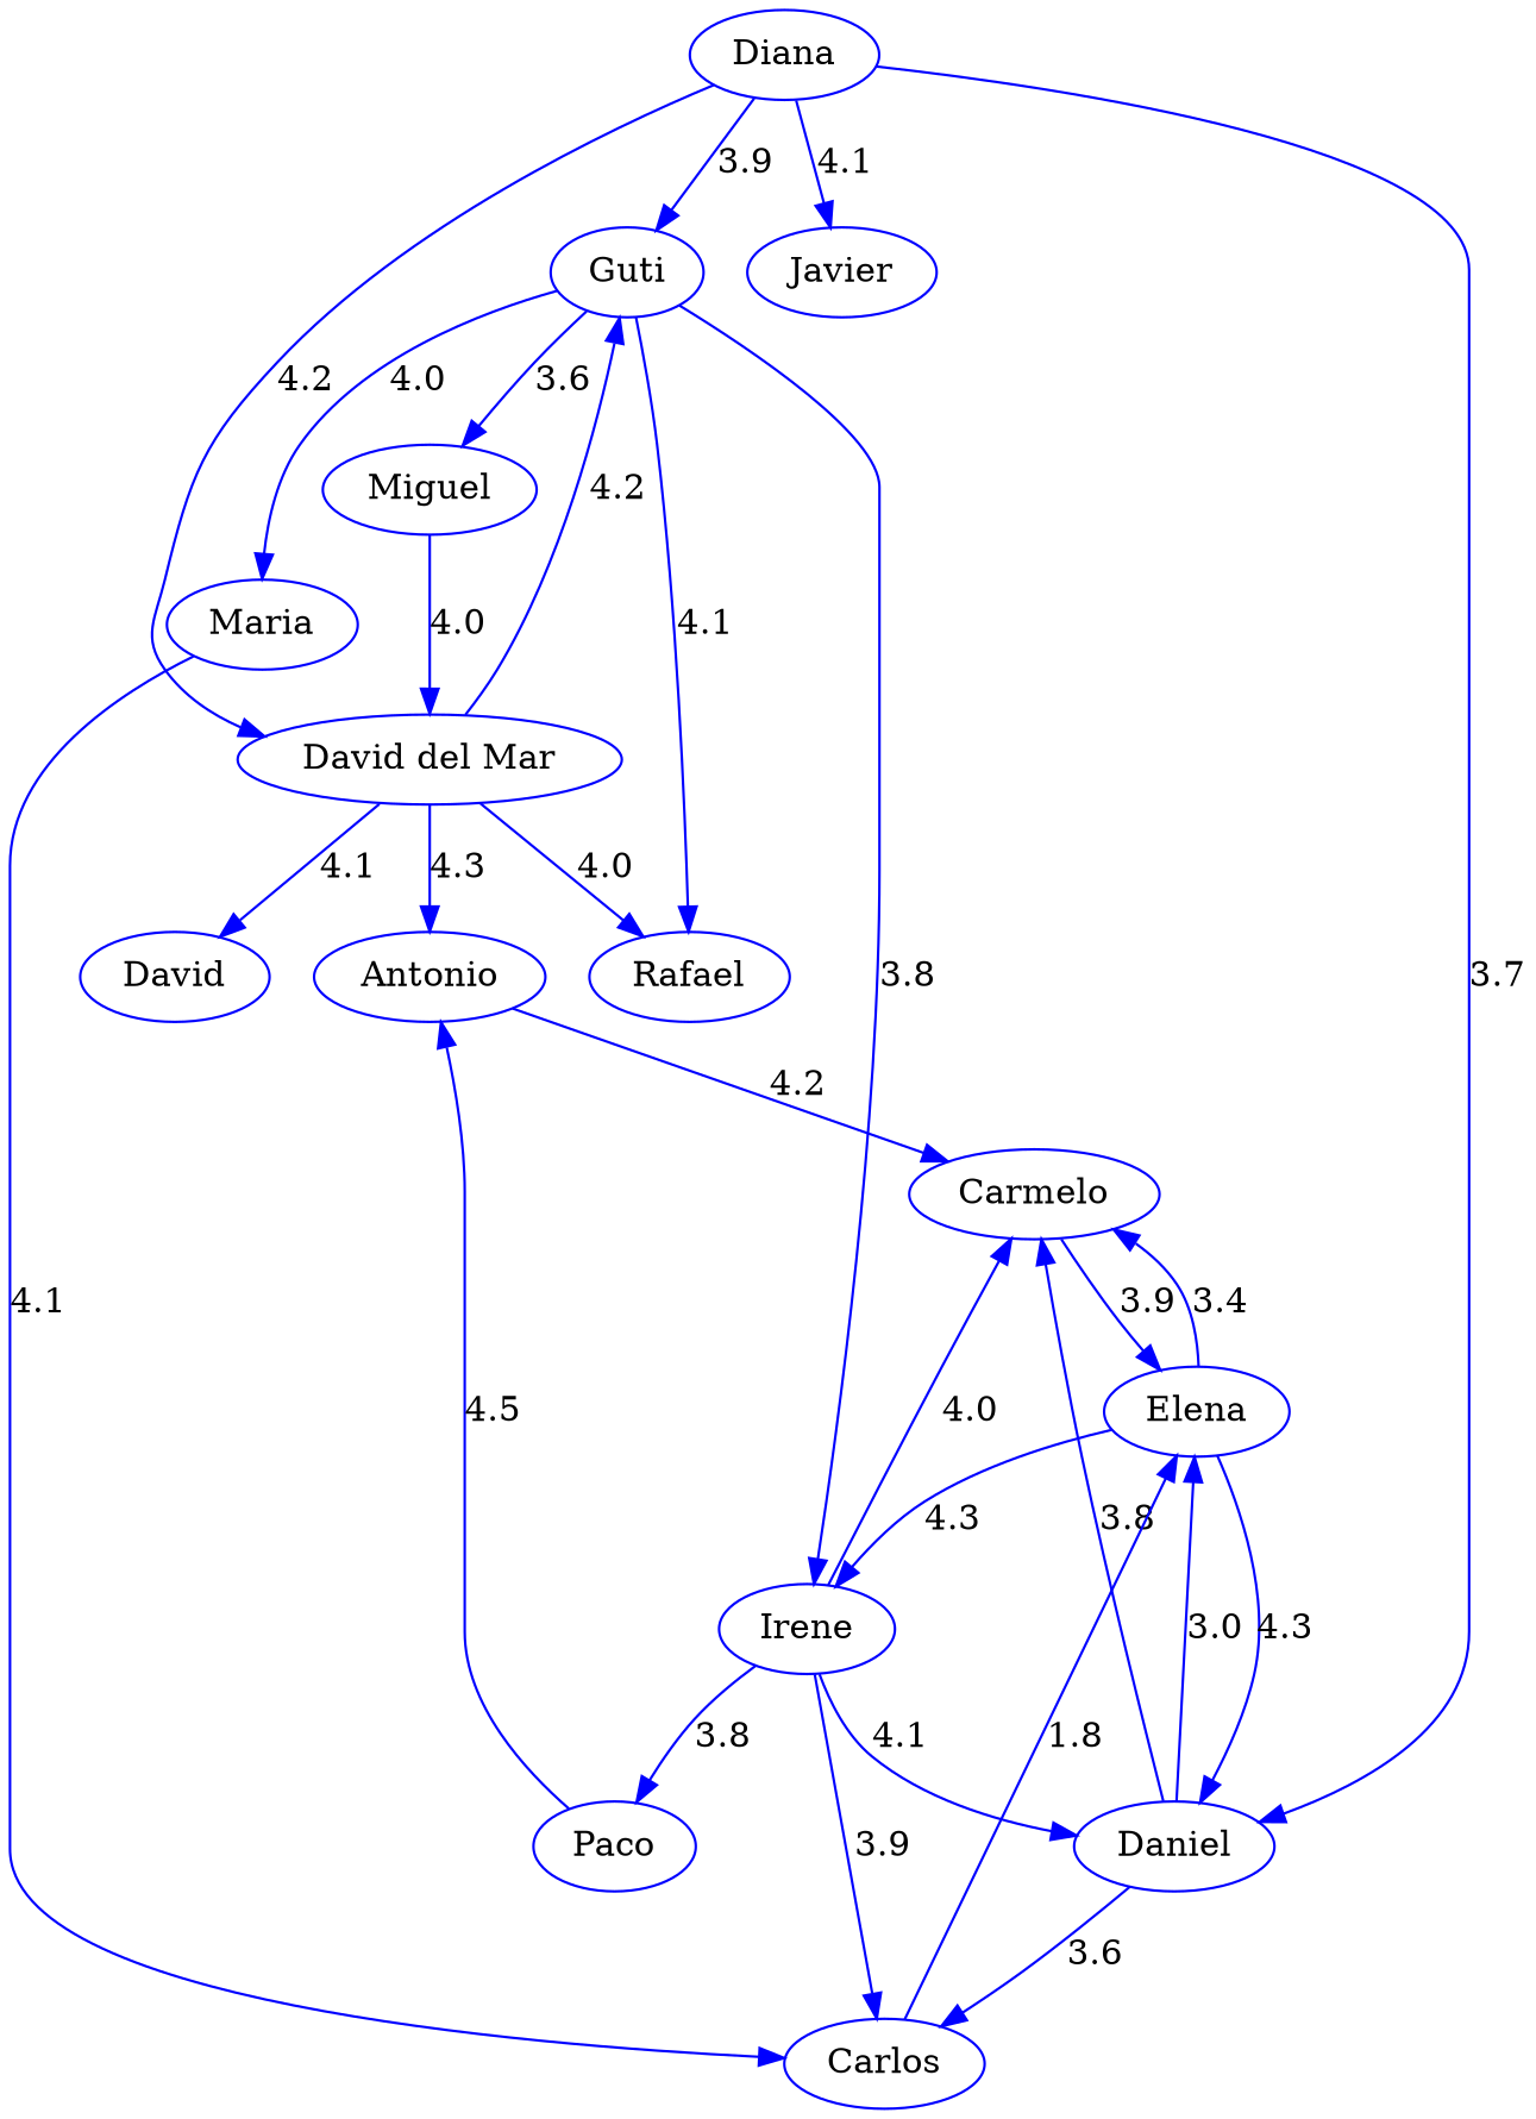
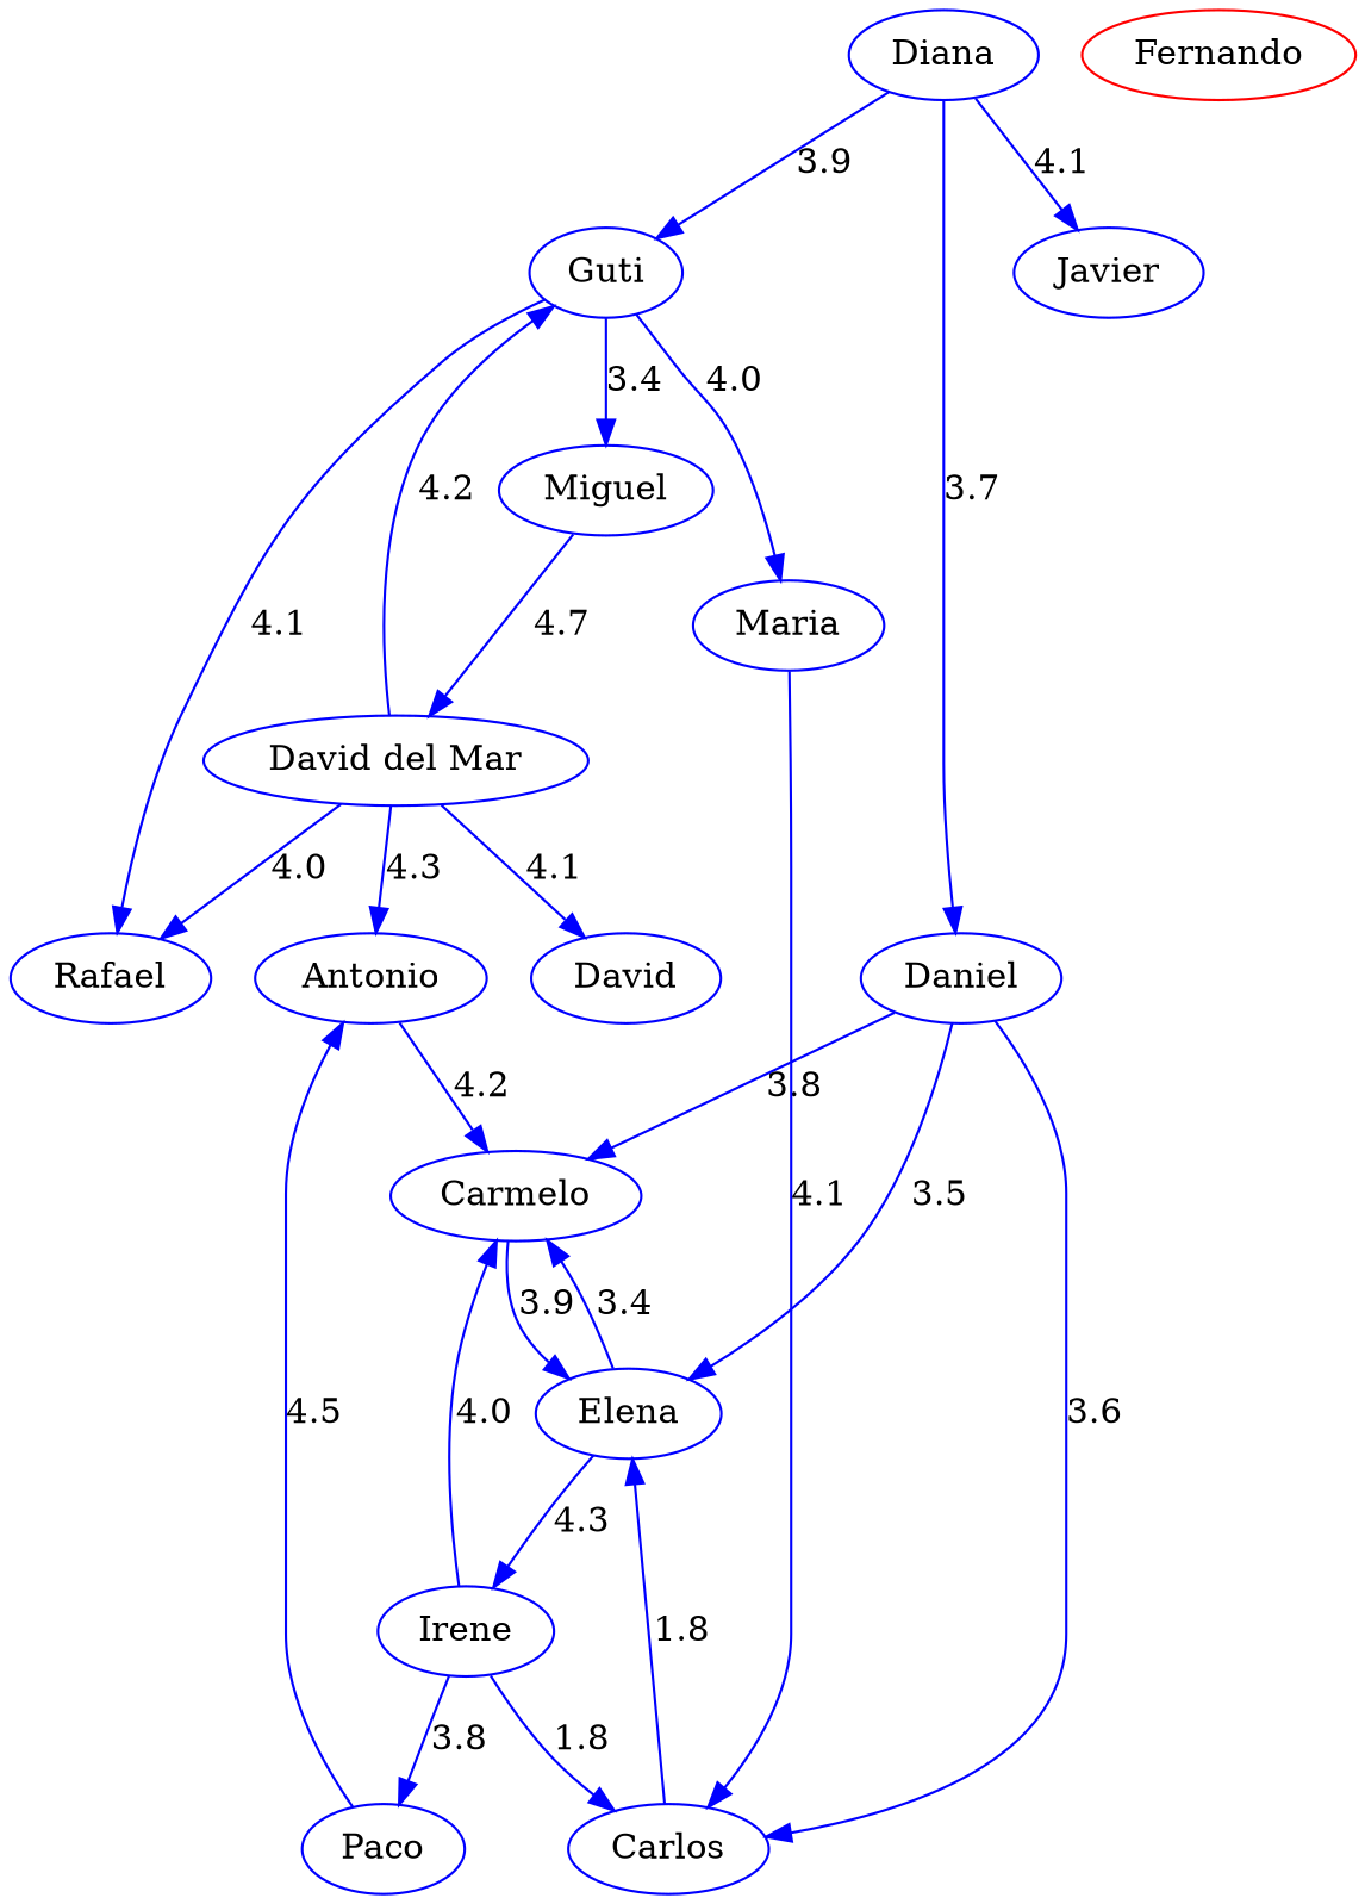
  strict digraph {
    node [color=blue]
    edge [color=blue]
    n1 [label=Diana]
    n2 [label=Guti]
    n3 [label=Daniel]
    n4 [label=Javier]
    n5 [label="David del Mar"]
    n6 [label=Miguel]
    n7 [label=Irene]
    n8 [label=Maria]
    n9 [label=Rafael]
    n10 [label=Carmelo]
    n11 [label=Elena]
    n12 [label=Carlos]
    n13 [label=David]
    n14 [label=Antonio]
    n15 [label=Paco]
+   n16 [color=red label=Fernando]
    n1 -> n2 [label=3.9]
    n1 -> n3 [label=3.7]
    n1 -> n4 [label=4.1]
-   n1 -> n5 [label=4.2]
-   n2 -> n6 [label=3.6]
-   n2 -> n7 [label=3.8]
+   n2 -> n6 [label=3.4]
    n2 -> n8 [label=4.0]
    n2 -> n9 [label=4.1]
    n3 -> n10 [label=3.8]
-   n3 -> n11 [label=3.0]
+   n3 -> n11 [label=3.5]
    n3 -> n12 [label=3.6]
    n5 -> n2 [label=4.2]
    n5 -> n9 [label=4.0]
    n5 -> n13 [label=4.1]
    n5 -> n14 [label=4.3]
-   n6 -> n5 [label=4.0]
-   n7 -> n3 [label=4.1]
+   n6 -> n5 [label=4.7]
    n7 -> n10 [label=4.0]
-   n7 -> n12 [label=3.9]
+   n7 -> n12 [label=1.8]
    n7 -> n15 [label=3.8]
    n8 -> n12 [label=4.1]
    n10 -> n11 [label=3.9]
-   n11 -> n3 [label=4.3]
    n11 -> n7 [label=4.3]
    n11 -> n10 [label=3.4]
    n12 -> n11 [label=1.8]
    n14 -> n10 [label=4.2]
    n15 -> n14 [label=4.5]
  }
